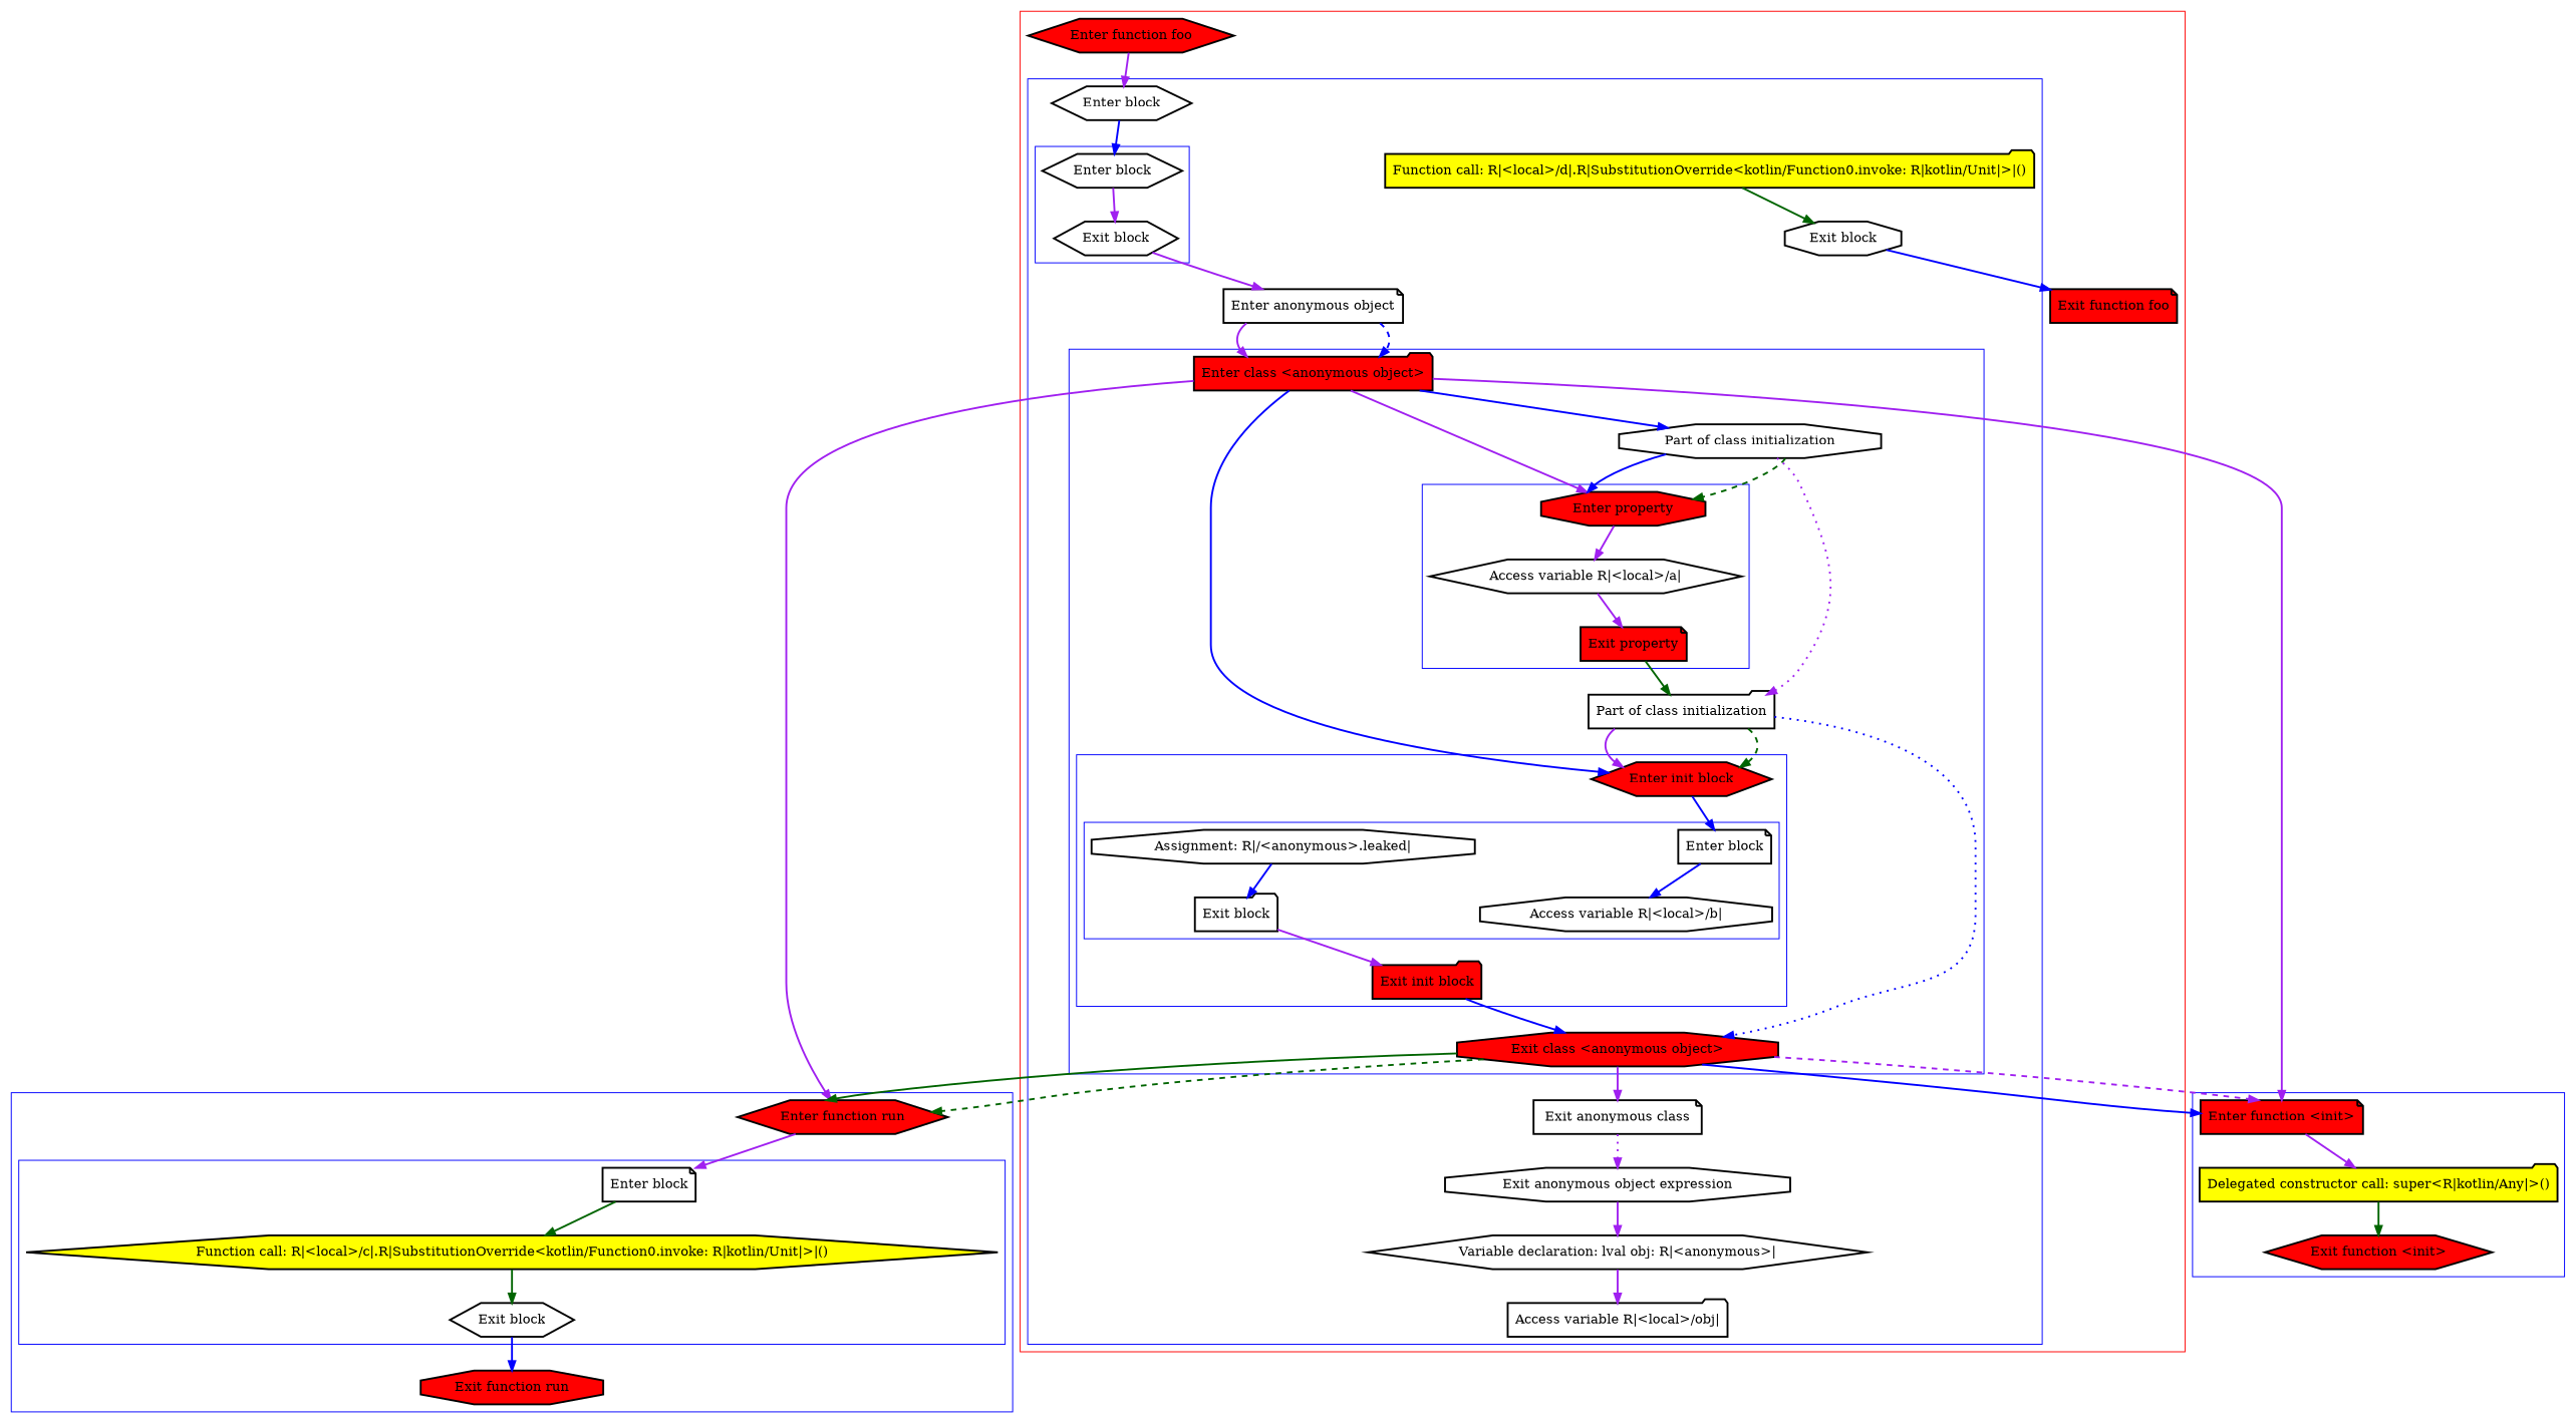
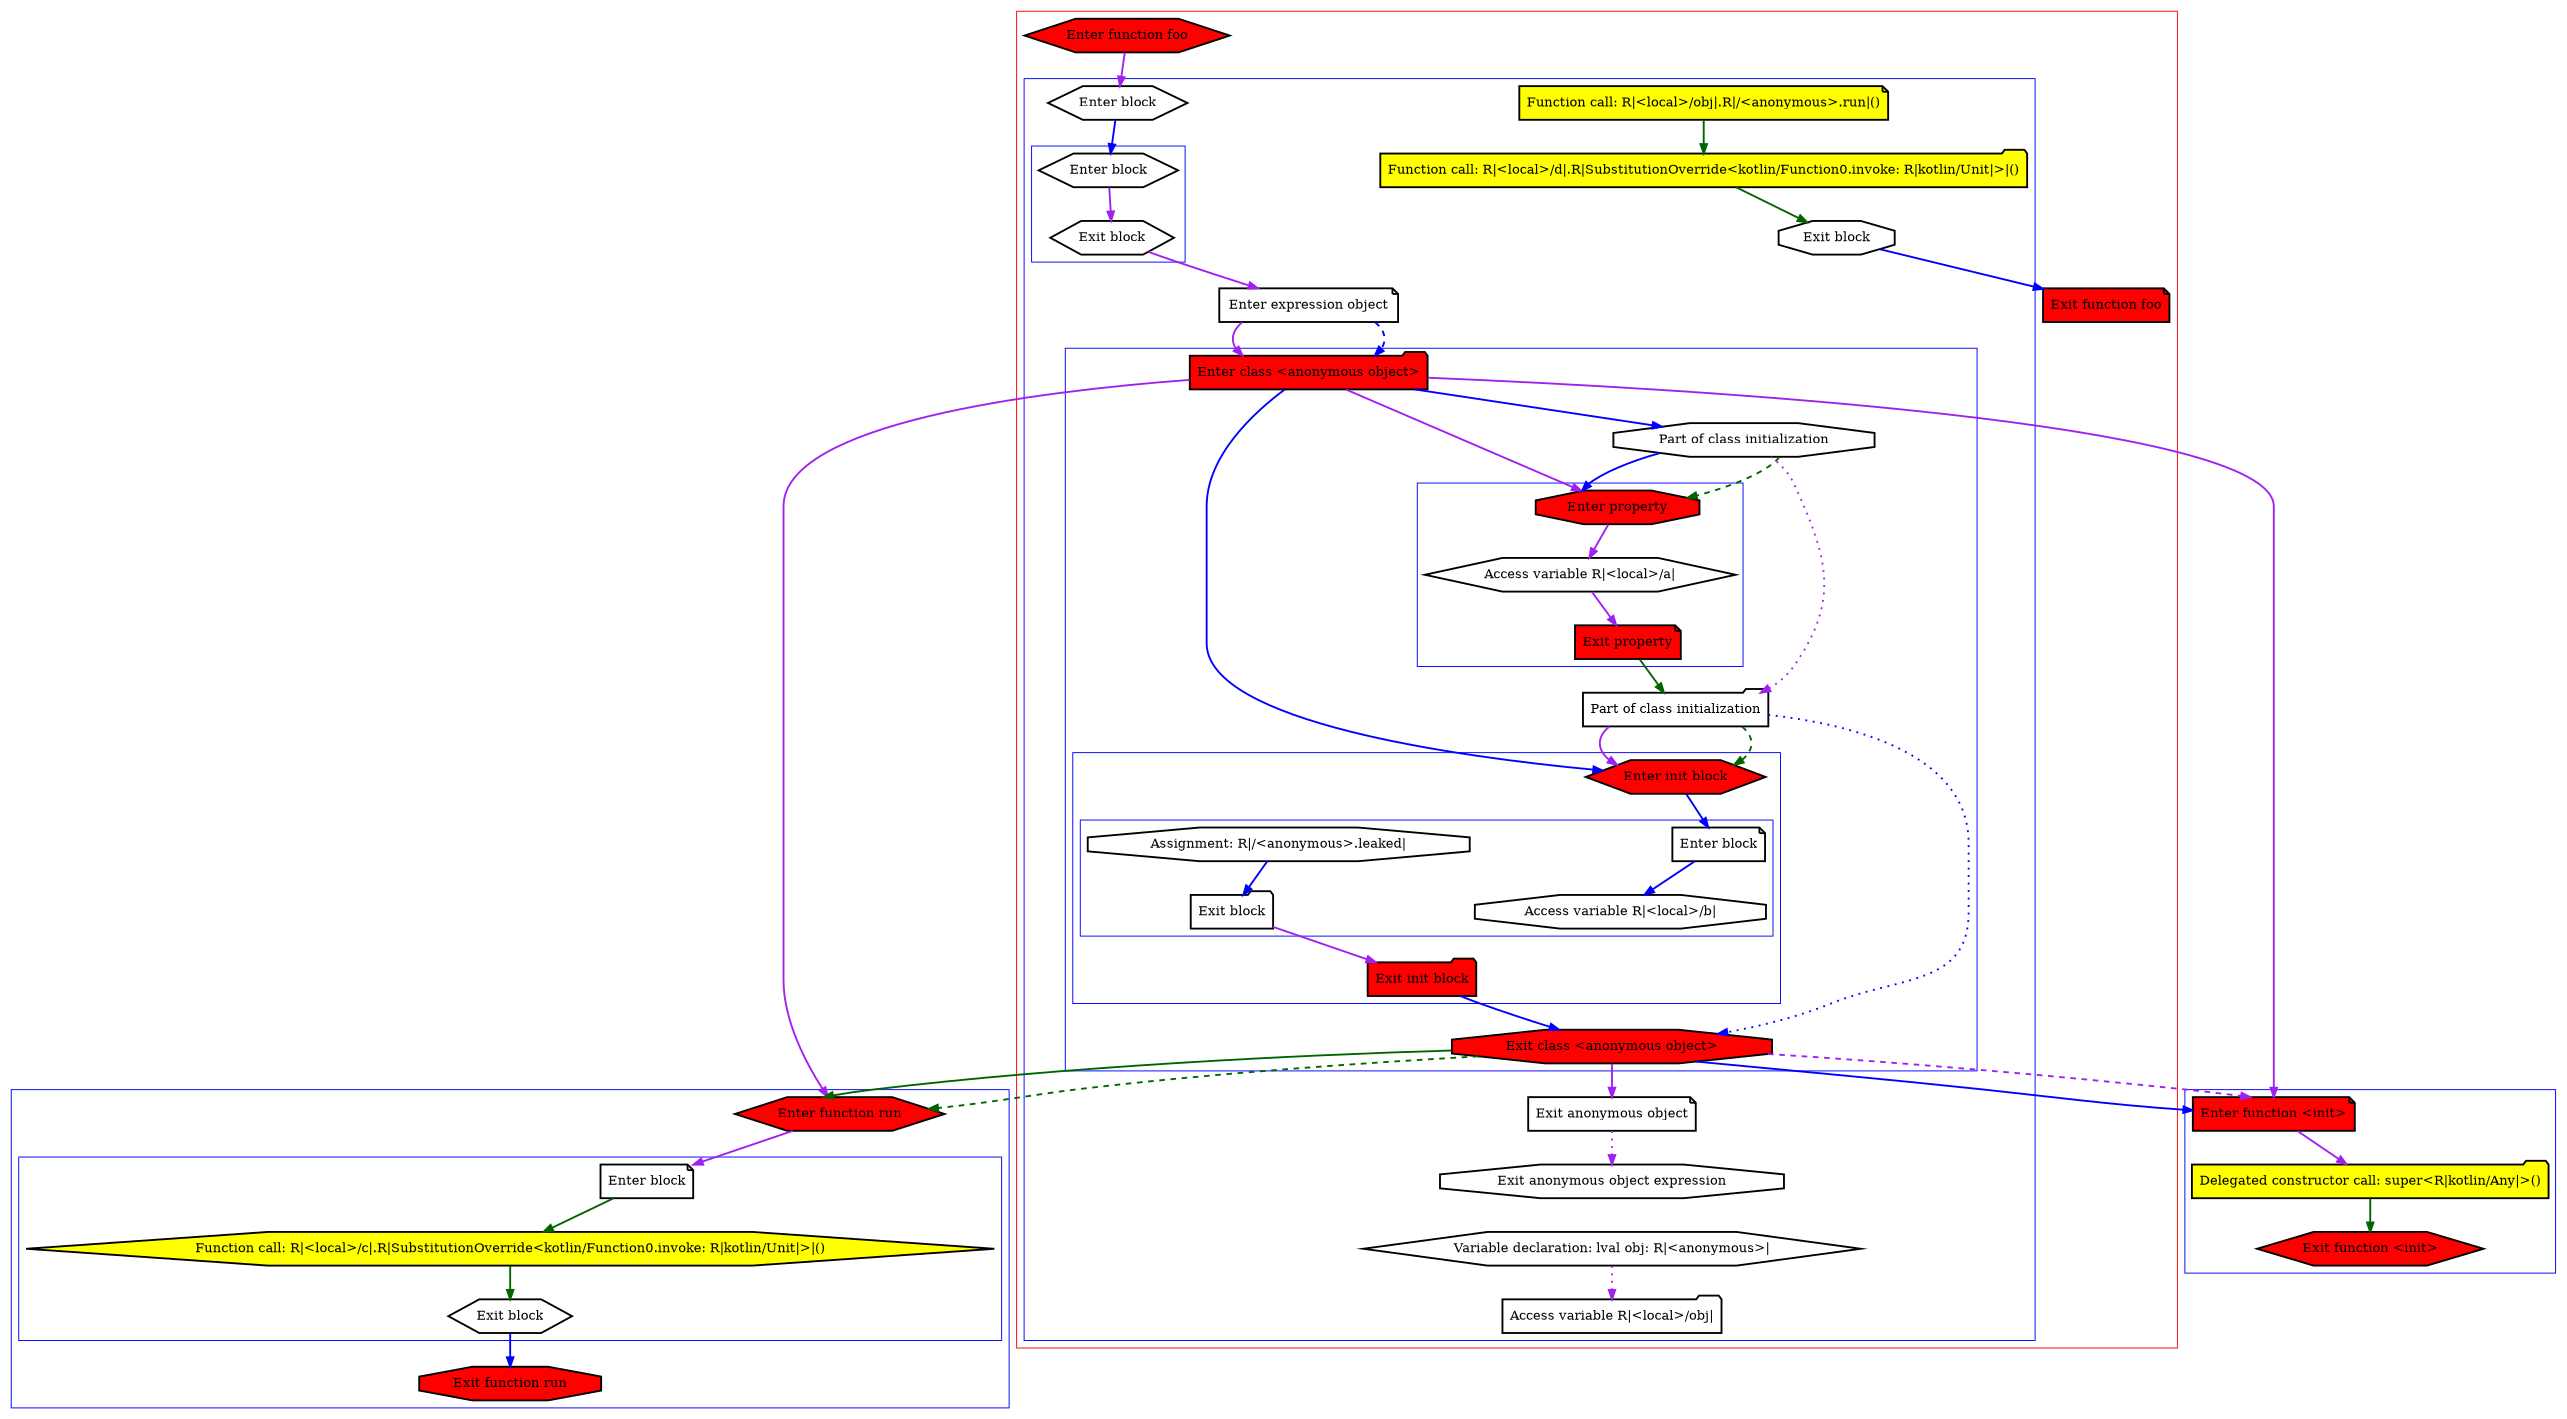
  digraph {
    nodesep=3
    node [penwidth=2 shape=hexagon]
    edge [color=purple penwidth=2]
    n1 [label="Enter block"]
    n2 [label="Exit block"]
    n3 [fillcolor=red label="Enter property" shape=octagon style=filled]
    n4 [label="Access variable R|<local>/a|"]
    n5 [fillcolor=red label="Exit property" shape=note style=filled]
    n6 [label="Enter block" shape=note]
    n7 [label="Access variable R|<local>/b|" shape=octagon]
    n8 [label="Assignment: R|/<anonymous>.leaked|" shape=octagon]
    n9 [label="Exit block" shape=folder]
    n10 [fillcolor=red label="Enter init block" style=filled]
    n11 [fillcolor=red label="Exit init block" shape=folder style=filled]
    n12 [fillcolor=red label="Enter class <anonymous object>" shape=folder style=filled]
    n13 [label="Part of class initialization" shape=octagon]
    n14 [label="Part of class initialization" shape=folder]
    n15 [fillcolor=red label="Exit class <anonymous object>" shape=octagon style=filled]
    n16 [label="Enter block"]
-   n17 [label="Enter anonymous object" shape=note]
-   n18 [label="Exit anonymous class" shape=note]
+   n17 [label="Enter expression object" shape=note]
+   n18 [label="Exit anonymous object" shape=note]
    n19 [label="Exit anonymous object expression" shape=octagon]
    n20 [label="Variable declaration: lval obj: R|<anonymous>|"]
    n21 [label="Access variable R|<local>/obj|" shape=folder]
+   n22 [fillcolor=yellow label="Function call: R|<local>/obj|.R|/<anonymous>.run|()" shape=note style=filled]
    n23 [fillcolor=yellow label="Function call: R|<local>/d|.R|SubstitutionOverride<kotlin/Function0.invoke: R|kotlin/Unit|>|()" shape=folder style=filled]
    n24 [label="Exit block" shape=octagon]
    n25 [fillcolor=red label="Enter function foo" style=filled]
    n26 [fillcolor=red label="Exit function foo" shape=note style=filled]
    n27 [label="Enter block" shape=note]
    n28 [fillcolor=yellow label="Function call: R|<local>/c|.R|SubstitutionOverride<kotlin/Function0.invoke: R|kotlin/Unit|>|()" style=filled]
    n29 [label="Exit block"]
    n30 [fillcolor=red label="Enter function run" style=filled]
    n31 [fillcolor=red label="Exit function run" shape=octagon style=filled]
    n32 [fillcolor=red label="Enter function <init>" shape=note style=filled]
    n33 [fillcolor=yellow label="Delegated constructor call: super<R|kotlin/Any|>()" shape=folder style=filled]
    n34 [fillcolor=red label="Exit function <init>" style=filled]
    subgraph cluster_1 {
      color=red
      n25
      n26
      subgraph cluster_2 {
        color=blue
        n16
        n17
        n18
        n19
        n20
        n21
+       n22
        n23
        n24
        subgraph cluster_3 {
          color=blue
          n1
          n2
        }
        subgraph cluster_4 {
          color=blue
          n12
          n13
          n14
          n15
          subgraph cluster_5 {
            color=blue
            n3
            n4
            n5
          }
          subgraph cluster_6 {
            color=blue
            n10
            n11
            subgraph cluster_7 {
              color=blue
              n6
              n7
              n8
              n9
            }
          }
        }
      }
    }
    subgraph cluster_8 {
      color=blue
      n30
      n31
      subgraph cluster_9 {
        color=blue
        n27
        n28
        n29
      }
    }
    subgraph cluster_10 {
      color=blue
      n32
      n33
      n34
    }
    n1 -> n2
    n2 -> n17
    n3 -> n4
    n4 -> n5
    n5 -> n14 [color=darkgreen]
    n6 -> n7 [color=blue]
    n8 -> n9 [color=blue]
    n9 -> n11
    n10 -> n6 [color=blue]
    n11 -> n15 [color=blue]
    n12 -> n3
    n12 -> n10 [color=blue]
    n12 -> n13 [color=blue]
    n12 -> n30
    n12 -> n32
    n13 -> n3 [color=blue]
    n13 -> n3 [color=darkgreen style=dashed]
    n13 -> n14 [style=dotted]
    n14 -> n10
    n14 -> n10 [color=darkgreen style=dashed]
    n14 -> n15 [color=blue style=dotted]
    n15 -> n18
    n15 -> n30 [color=darkgreen]
    n15 -> n30 [color=darkgreen style=dashed]
    n15 -> n32 [color=blue]
    n15 -> n32 [style=dashed]
    n16 -> n1 [color=blue]
    n17 -> n12
    n17 -> n12 [color=blue style=dashed]
    n18 -> n19 [style=dotted]
-   n19 -> n20
-   n20 -> n21
+   n20 -> n21 [style=dotted]
+   n22 -> n23 [color=darkgreen]
    n23 -> n24 [color=darkgreen]
    n24 -> n26 [color=blue]
    n25 -> n16
    n27 -> n28 [color=darkgreen]
    n28 -> n29 [color=darkgreen]
    n29 -> n31 [color=blue]
    n30 -> n27
    n32 -> n33
    n33 -> n34 [color=darkgreen]
  }
